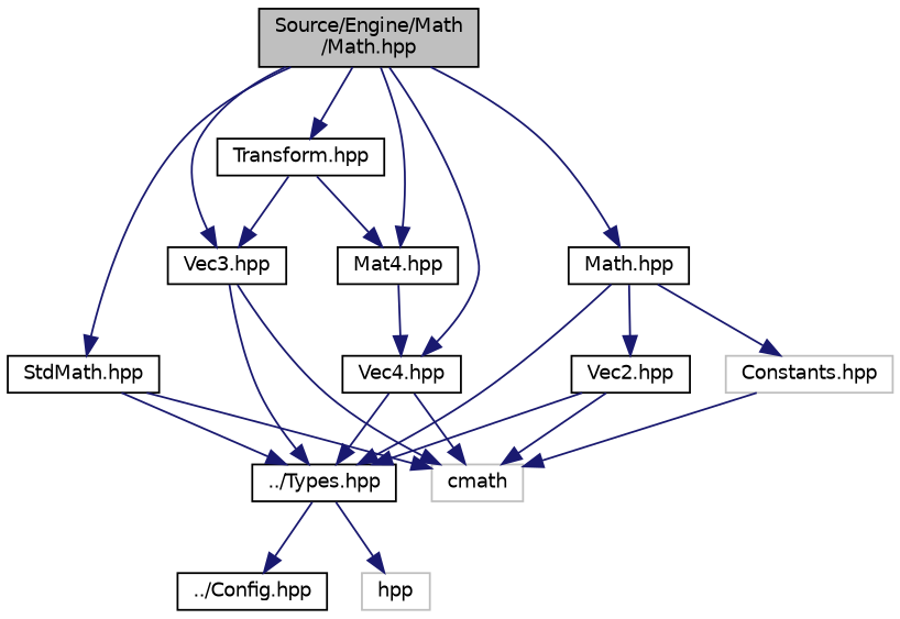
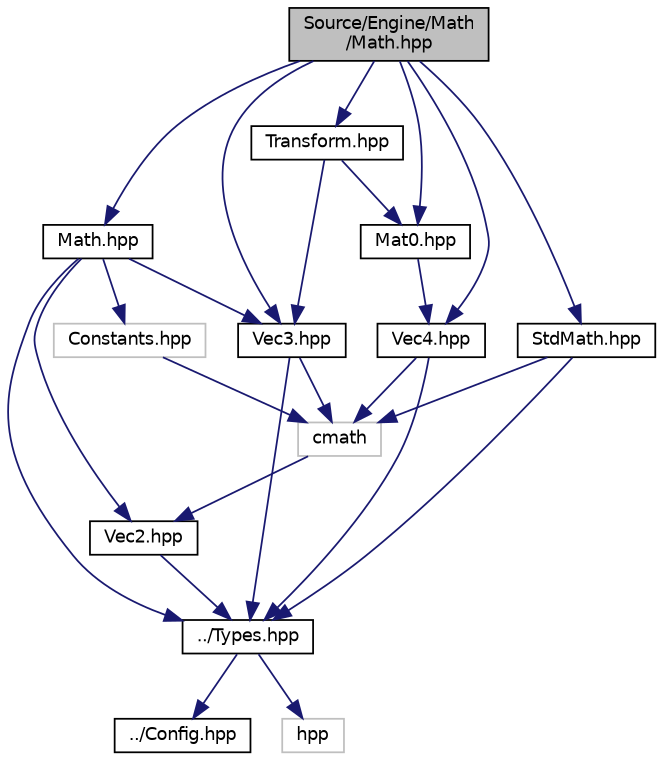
  digraph {
    node [color=black fillcolor=white fontname=Helvetica fontsize=10 shape=record style=filled]
    edge [color=midnightblue fontname=Helvetica fontsize=10 labelfontname=Helvetica labelfontsize=10 style=solid]
    n1 [fillcolor=grey75 fontcolor=black height=0.2 label="Source/Engine/Math\l/Math.hpp" width=0.4]
    n2 [height=0.2 label="Math.hpp" width=0.4]
    n3 [height=0.2 label="Vec3.hpp" width=0.4]
    n4 [height=0.2 label="Vec4.hpp" width=0.4]
    n5 [height=0.2 label="StdMath.hpp" width=0.4]
-   n6 [height=0.2 label="Mat4.hpp" width=0.4]
+   n6 [height=0.2 label="Mat0.hpp" width=0.4]
    n7 [height=0.2 label="Transform.hpp" width=0.4]
    n8 [height=0.2 label="Vec2.hpp" width=0.4]
    n9 [height=0.2 label="../Types.hpp" width=0.4]
    n10 [color=grey75 height=0.2 label="Constants.hpp" width=0.4]
    n11 [color=grey75 height=0.2 label=cmath width=0.4]
    n12 [height=0.2 label="../Config.hpp" width=0.4]
    n13 [color=grey75 height=0.2 label=hpp width=0.4]
    n1 -> n2
    n1 -> n3
    n1 -> n4
    n1 -> n5
    n1 -> n6
    n1 -> n7
+   n2 -> n3
    n2 -> n8
    n2 -> n9
    n2 -> n10
    n3 -> n9
    n3 -> n11
    n4 -> n9
    n4 -> n11
    n5 -> n9
    n5 -> n11
    n6 -> n4
    n7 -> n3
    n7 -> n6
    n8 -> n9
-   n8 -> n11
+   n11 -> n8
    n9 -> n12
    n9 -> n13
    n10 -> n11
  }
